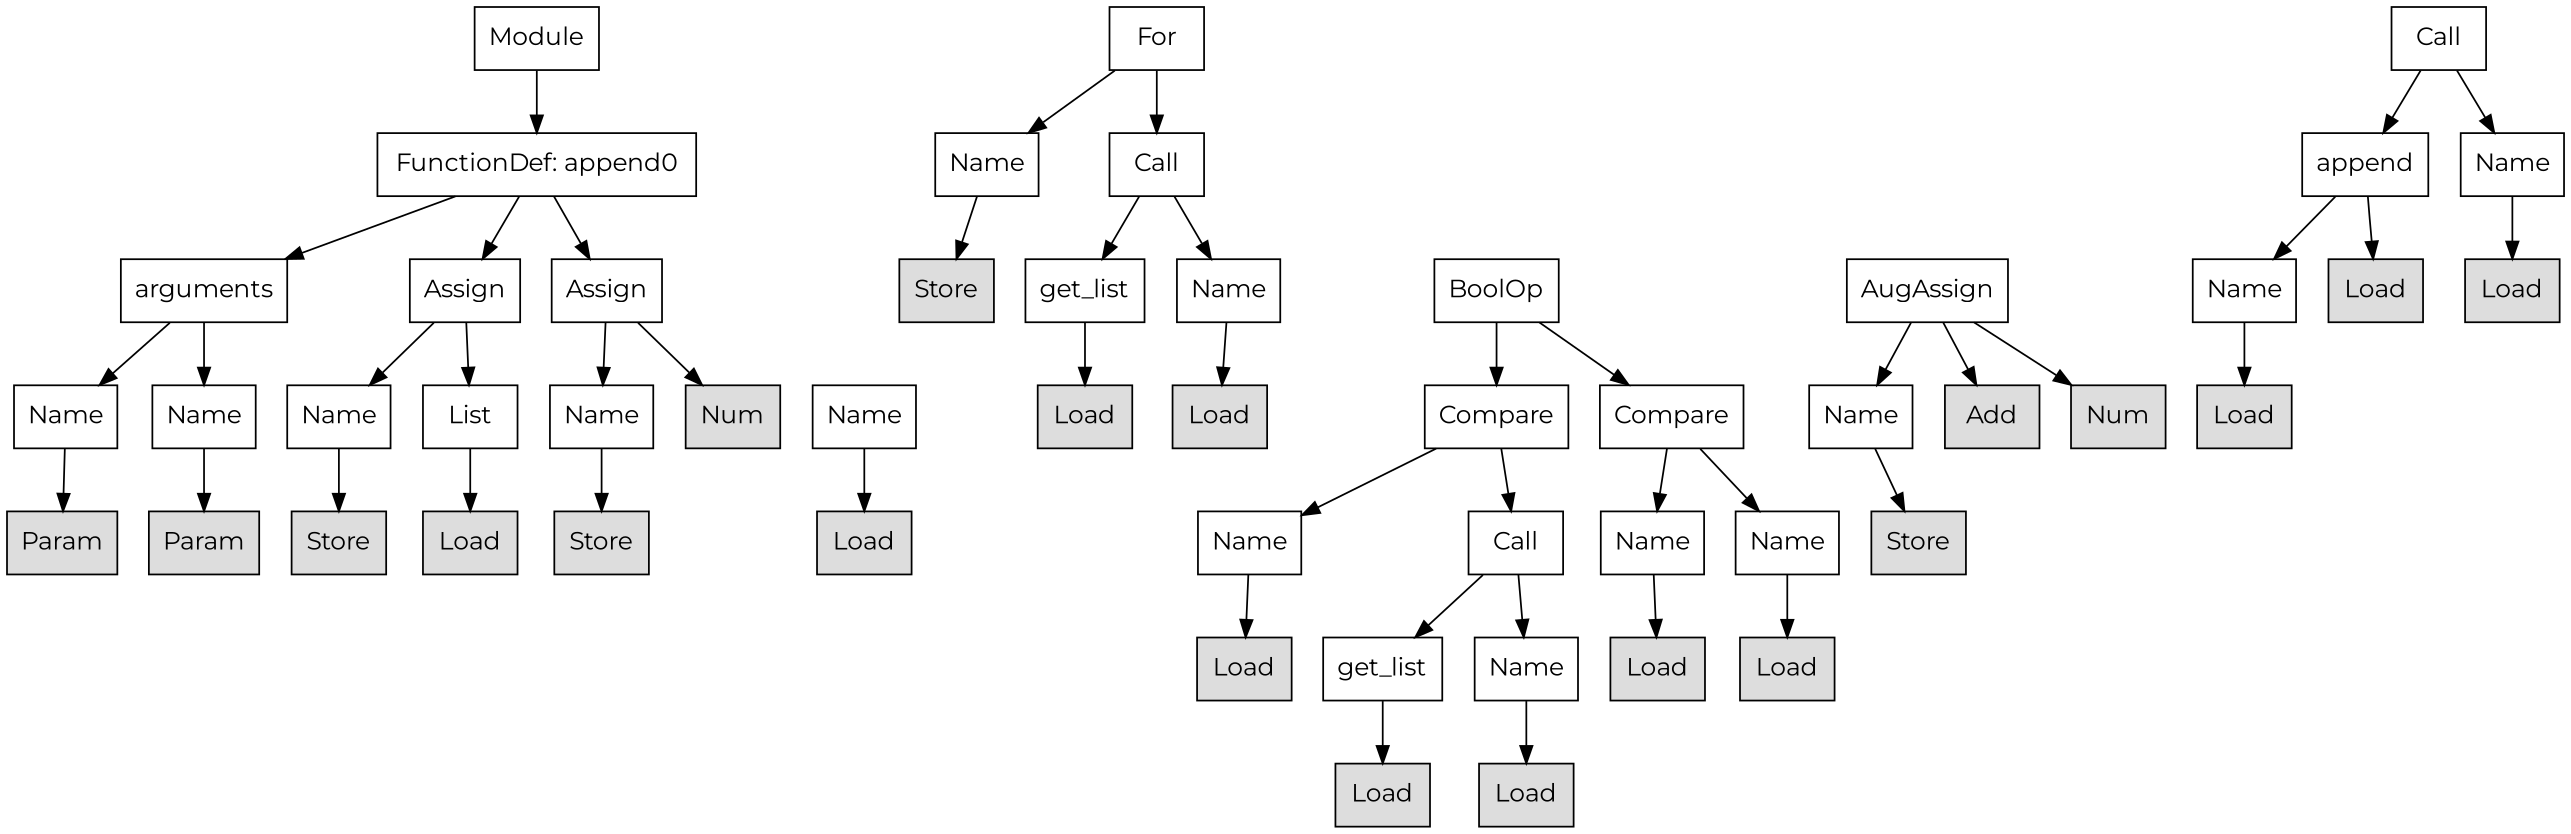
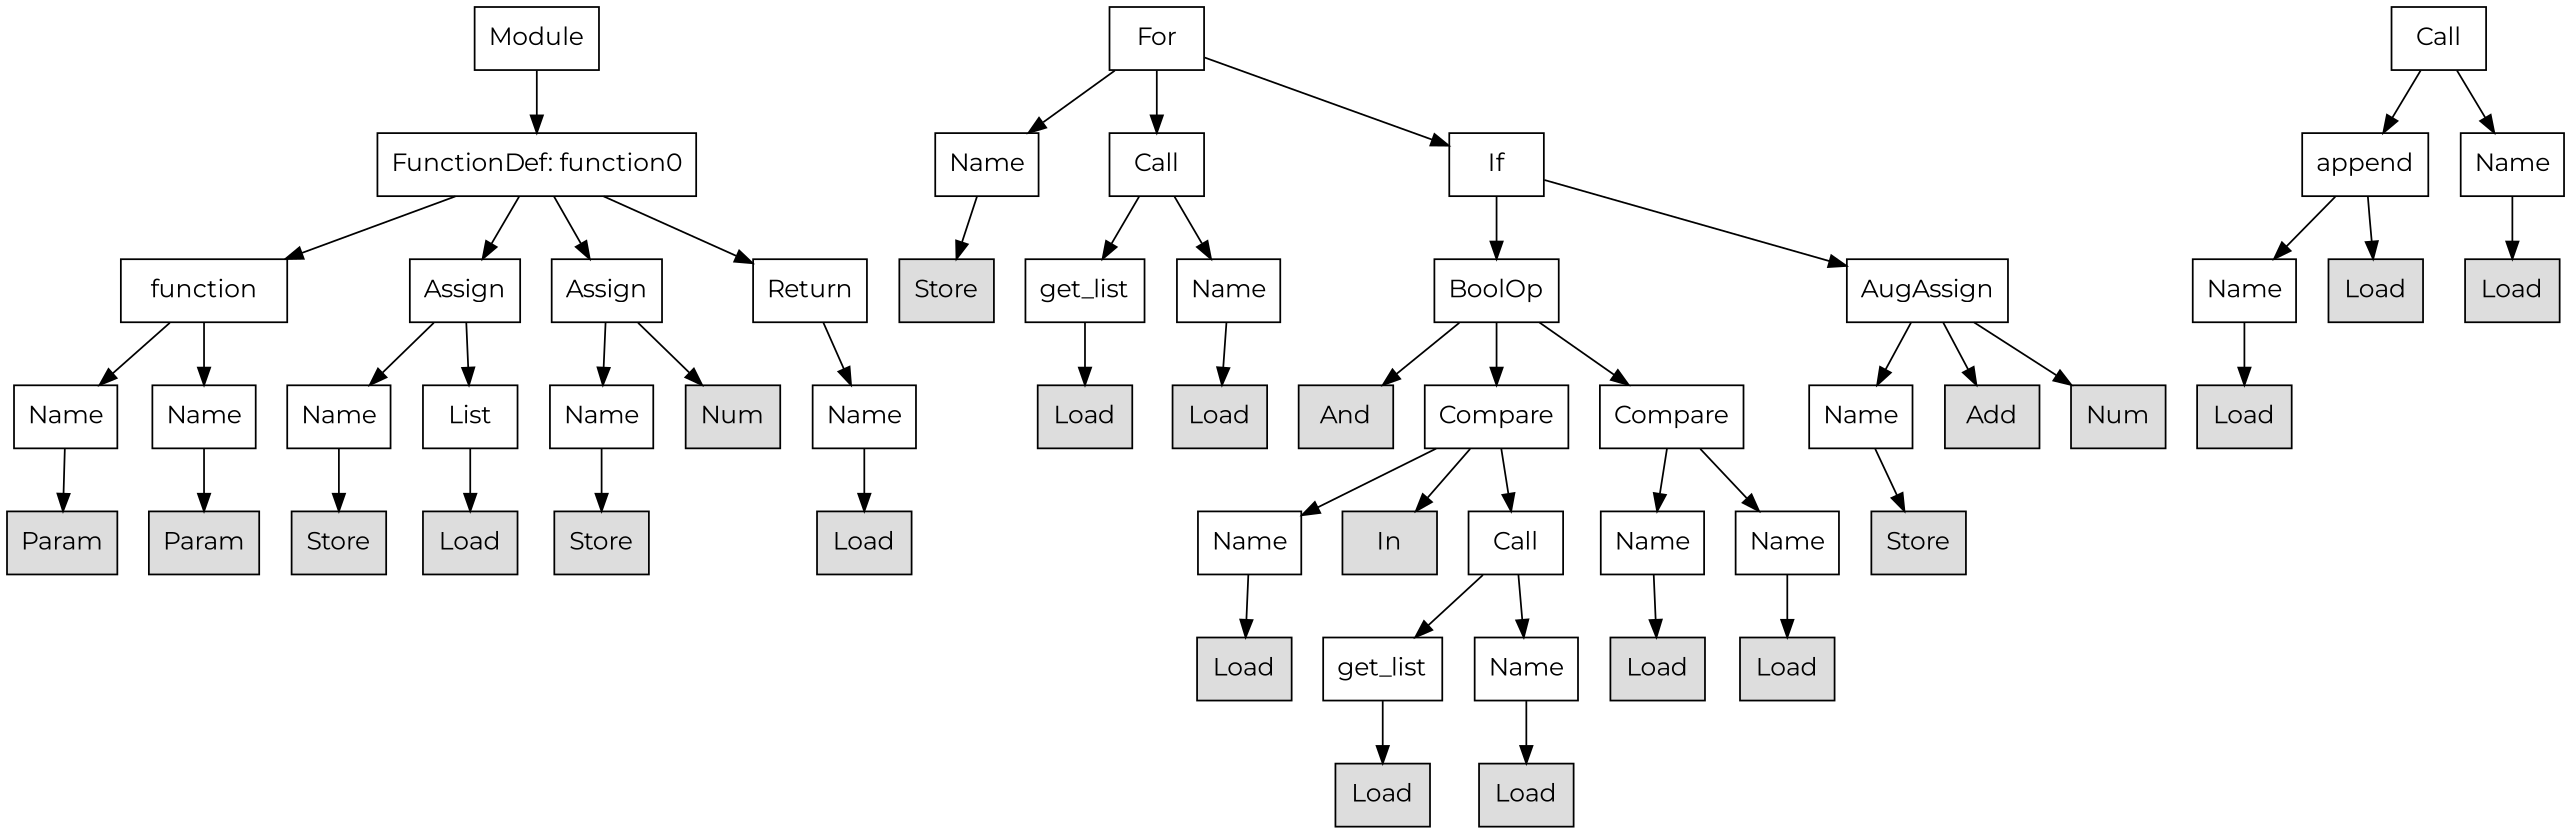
  digraph {
    fontname=Montserrat
    node [fontname=Montserrat shape=rect]
    edge [fontname=Montserrat]
    n1 [label=Module]
-   n2 [label="FunctionDef: append0"]
-   n3 [label=arguments]
+   n2 [label="FunctionDef: function0"]
+   n3 [label=function]
    n4 [label=Assign]
    n5 [label=Assign]
+   n6 [label=Return]
    n7 [label=Name]
    n8 [label=Name]
    n9 [label=Name]
    n10 [label=List]
    n11 [label=Name]
    n12 [fillcolor="#dddddd" label=Num style=filled]
    n13 [label=For]
    n14 [label=Name]
    n15 [label=Call]
+   n16 [label=If]
    n17 [label=Name]
    n18 [fillcolor="#dddddd" label=Param style=filled]
    n19 [fillcolor="#dddddd" label=Param style=filled]
    n20 [fillcolor="#dddddd" label=Store style=filled]
    n21 [fillcolor="#dddddd" label=Load style=filled]
    n22 [fillcolor="#dddddd" label=Store style=filled]
    n23 [fillcolor="#dddddd" label=Store style=filled]
    n24 [label=get_list]
    n25 [label=Name]
    n26 [label=BoolOp]
    n27 [label=AugAssign]
    n28 [fillcolor="#dddddd" label=Load style=filled]
    n29 [fillcolor="#dddddd" label=Load style=filled]
    n30 [fillcolor="#dddddd" label=Load style=filled]
+   n31 [fillcolor="#dddddd" label=And style=filled]
    n32 [label=Compare]
    n33 [label=Compare]
    n34 [label=Name]
    n35 [fillcolor="#dddddd" label=Add style=filled]
    n36 [fillcolor="#dddddd" label=Num style=filled]
    n37 [label=Name]
+   n38 [fillcolor="#dddddd" label=In style=filled]
    n39 [label=Call]
    n40 [label=Name]
    n41 [label=Name]
    n42 [label=Call]
    n43 [label=append]
    n44 [label=Name]
    n45 [fillcolor="#dddddd" label=Store style=filled]
    n46 [fillcolor="#dddddd" label=Load style=filled]
    n47 [label=get_list]
    n48 [label=Name]
    n49 [fillcolor="#dddddd" label=Load style=filled]
    n50 [fillcolor="#dddddd" label=Load style=filled]
    n51 [label=Name]
    n52 [fillcolor="#dddddd" label=Load style=filled]
    n53 [fillcolor="#dddddd" label=Load style=filled]
    n54 [fillcolor="#dddddd" label=Load style=filled]
    n55 [fillcolor="#dddddd" label=Load style=filled]
    n56 [fillcolor="#dddddd" label=Load style=filled]
    n1 -> n2
    n2 -> n3
    n2 -> n4
    n2 -> n5
+   n2 -> n6
    n3 -> n7
    n3 -> n8
    n4 -> n9
    n4 -> n10
    n5 -> n11
    n5 -> n12
+   n6 -> n17
    n7 -> n18
    n8 -> n19
    n9 -> n20
    n10 -> n21
    n11 -> n22
    n13 -> n14
    n13 -> n15
+   n13 -> n16
    n14 -> n23
    n15 -> n24
    n15 -> n25
+   n16 -> n26
+   n16 -> n27
    n17 -> n28
    n24 -> n29
    n25 -> n30
+   n26 -> n31
    n26 -> n32
    n26 -> n33
    n27 -> n34
    n27 -> n35
    n27 -> n36
    n32 -> n37
+   n32 -> n38
    n32 -> n39
    n33 -> n40
    n33 -> n41
    n34 -> n45
    n37 -> n46
    n39 -> n47
    n39 -> n48
    n40 -> n49
    n41 -> n50
    n42 -> n43
    n42 -> n44
    n43 -> n51
    n43 -> n52
    n44 -> n53
    n47 -> n54
    n48 -> n55
    n51 -> n56
  }
